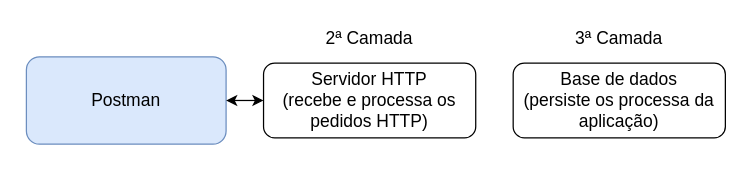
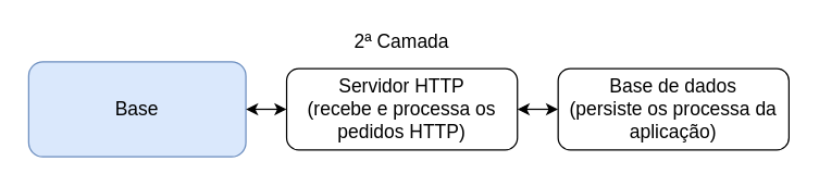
  <mxCell id="0" />
  <mxCell id="1" parent="0" />
- <mxCell id="2" value="Postman" style="rounded=1;whiteSpace=wrap;html=1;fontSize=14;fillColor=#dae8fc;strokeColor=#6c8ebf;" vertex="1" parent="1"><mxGeometry x="20" y="45" width="160" height="70" as="geometry" /></mxCell>
+ <mxCell id="2" value="Base" style="rounded=1;whiteSpace=wrap;html=1;fontSize=14;fillColor=#dae8fc;strokeColor=#6c8ebf;" vertex="1" parent="1"><mxGeometry x="20" y="45" width="160" height="70" as="geometry" /></mxCell>
  <mxCell id="3" value="Servidor HTTP&lt;br style=&quot;font-size: 14px;&quot;&gt;(recebe e processa os pedidos HTTP)" style="rounded=1;whiteSpace=wrap;html=1;fontSize=14;" vertex="1" parent="1"><mxGeometry x="210" y="50" width="170" height="60" as="geometry" /></mxCell>
  <mxCell id="4" value="Base de dados&lt;br style=&quot;font-size: 14px;&quot;&gt;(persiste os processa da aplicação)" style="rounded=1;whiteSpace=wrap;html=1;fontSize=14;" vertex="1" parent="1"><mxGeometry x="410" y="50" width="170" height="60" as="geometry" /></mxCell>
  <mxCell id="5" value="" style="endArrow=classic;startArrow=classic;html=1;exitX=1;exitY=0.5;exitDx=0;exitDy=0;entryX=0;entryY=0.5;entryDx=0;entryDy=0;fontSize=14;" edge="1" parent="1" source="2" target="3"><mxGeometry width="50" height="50" relative="1" as="geometry"><mxPoint x="290" y="170" as="sourcePoint" /><mxPoint x="340" y="120" as="targetPoint" /></mxGeometry></mxCell>
+ <mxCell id="6" value="" style="endArrow=classic;startArrow=classic;html=1;entryX=0;entryY=0.5;entryDx=0;entryDy=0;exitX=1;exitY=0.5;exitDx=0;exitDy=0;fontSize=14;" edge="1" parent="1" source="3" target="4"><mxGeometry width="50" height="50" relative="1" as="geometry"><mxPoint x="290" y="170" as="sourcePoint" /><mxPoint x="340" y="120" as="targetPoint" /></mxGeometry></mxCell>
  <mxCell id="7" value="2ª Camada" style="text;html=1;strokeColor=none;fillColor=none;align=center;verticalAlign=middle;whiteSpace=wrap;rounded=0;fontSize=14;" vertex="1" parent="1"><mxGeometry x="235" y="20" width="120" height="20" as="geometry" /></mxCell>
- <mxCell id="8" value="3ª Camada" style="text;html=1;strokeColor=none;fillColor=none;align=center;verticalAlign=middle;whiteSpace=wrap;rounded=0;fontSize=14;" vertex="1" parent="1"><mxGeometry x="435" y="20" width="120" height="20" as="geometry" /></mxCell>
